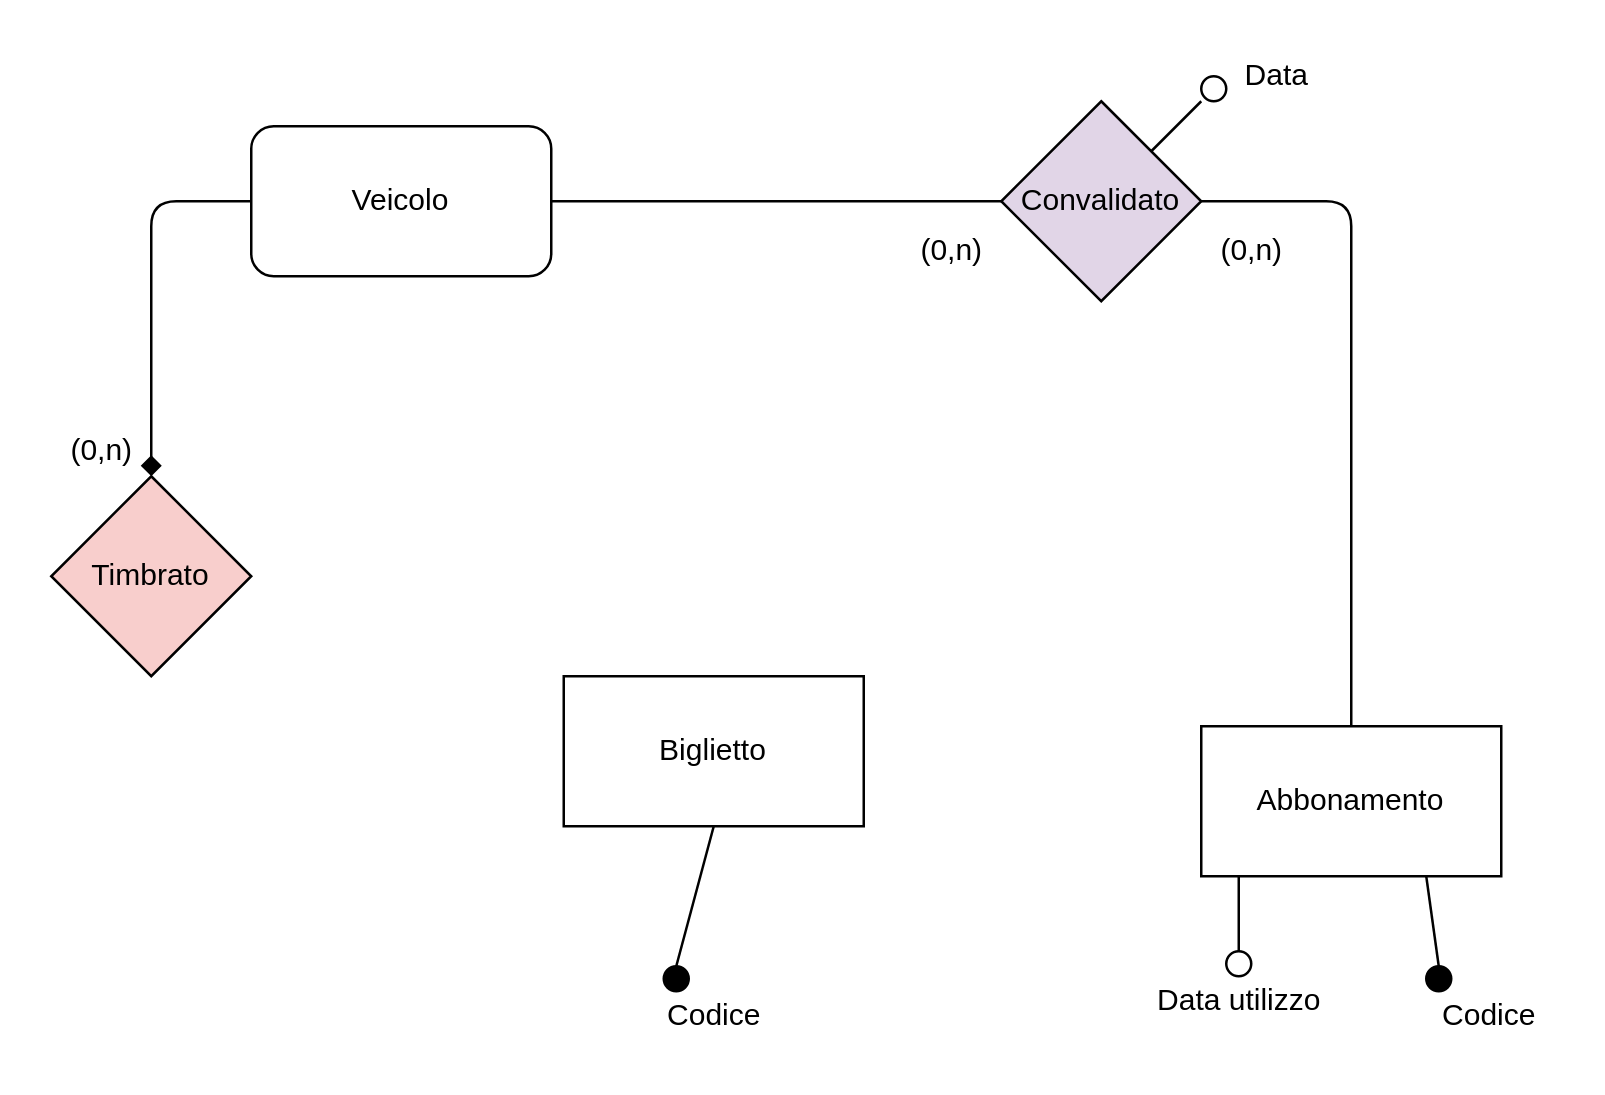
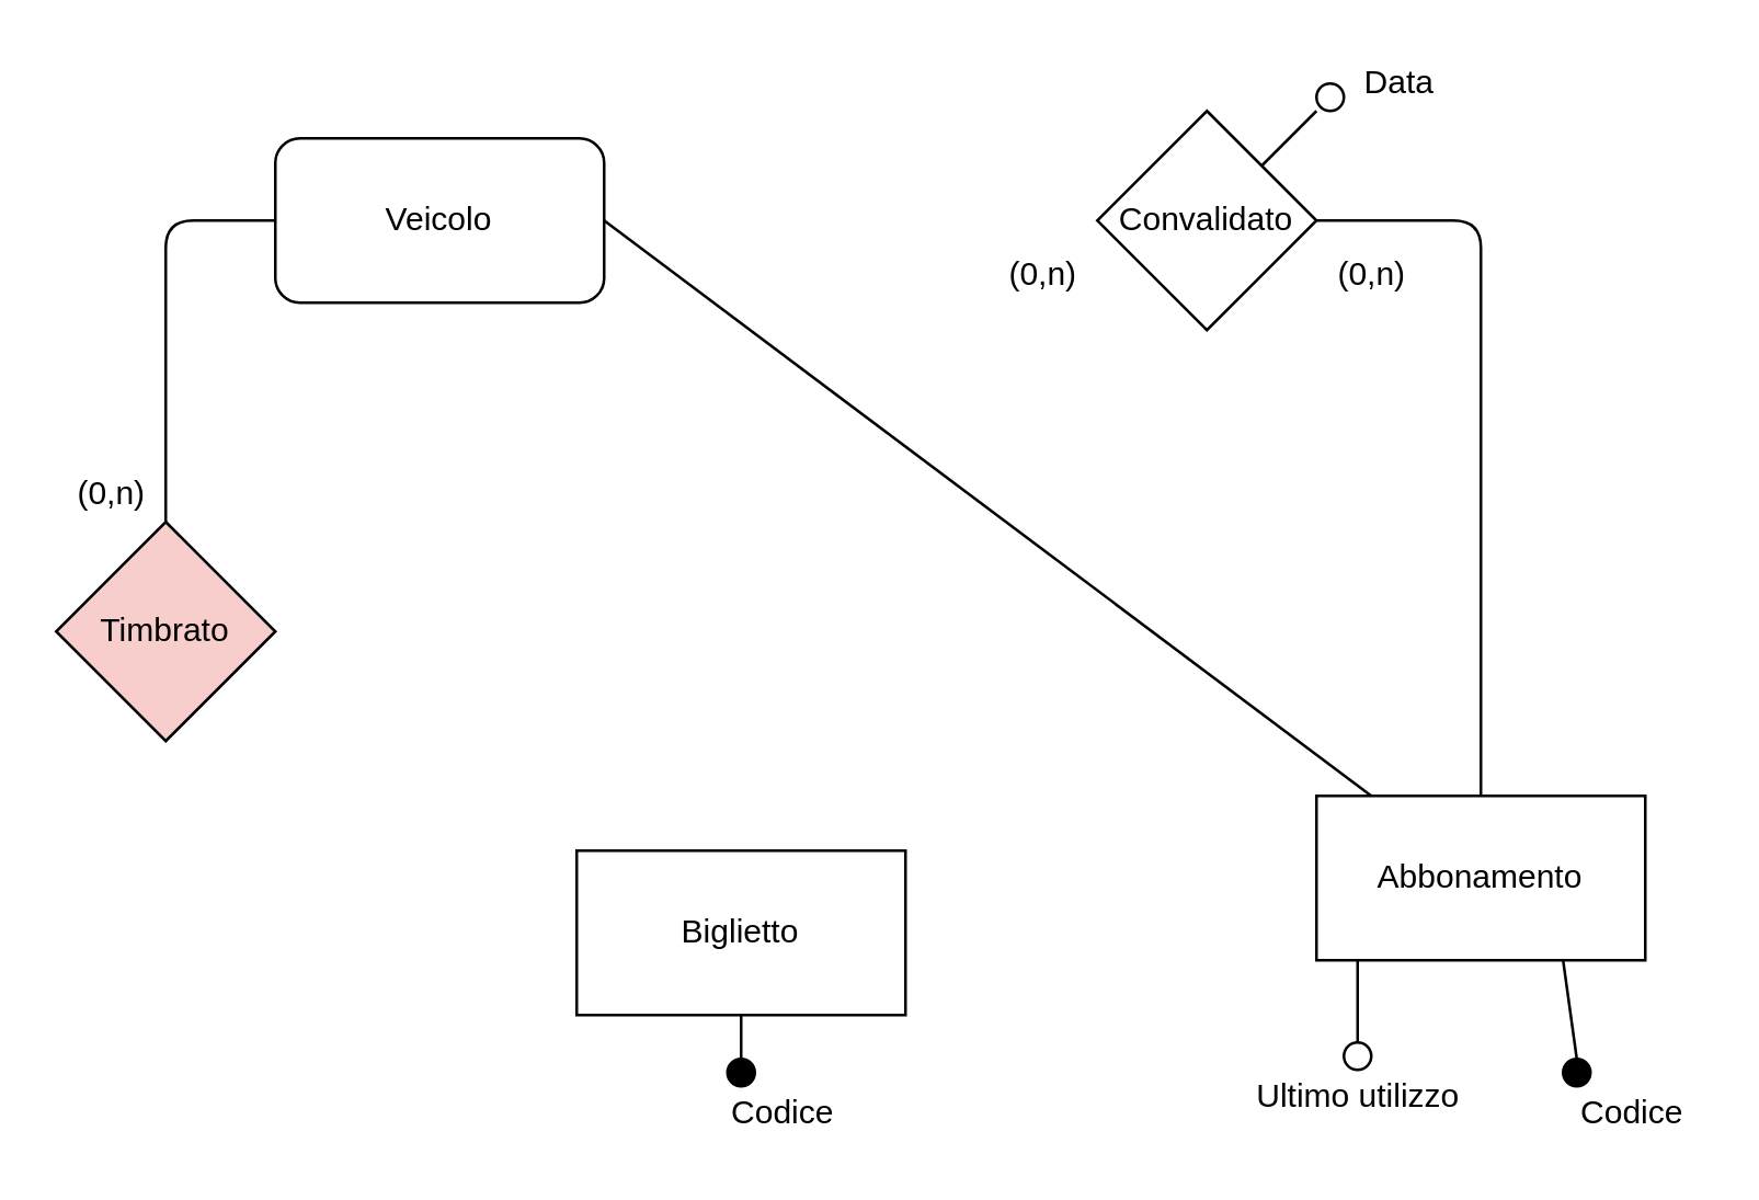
  <mxCell id="0" />
  <mxCell id="1" parent="0" />
- <mxCell id="2" value="Biglietto " style="rounded=0;whiteSpace=wrap;html=1;" parent="1" vertex="1"><mxGeometry x="225" y="270" width="120" height="60" as="geometry" /></mxCell>
+ <mxCell id="2" value="Biglietto " style="rounded=0;whiteSpace=wrap;html=1;" parent="1" vertex="1"><mxGeometry x="210" y="310" width="120" height="60" as="geometry" /></mxCell>
  <mxCell id="3" value="Abbonamento" style="rounded=0;whiteSpace=wrap;html=1;" parent="1" vertex="1"><mxGeometry x="480" y="290" width="120" height="60" as="geometry" /></mxCell>
  <mxCell id="4" value="" style="endArrow=none;html=1;entryX=0.5;entryY=1;entryDx=0;entryDy=0;" parent="1" edge="1"><mxGeometry width="50" height="50" relative="1" as="geometry"><mxPoint x="495" y="380" as="sourcePoint" /><mxPoint x="495" y="350" as="targetPoint" /></mxGeometry></mxCell>
  <mxCell id="5" value="" style="ellipse;whiteSpace=wrap;html=1;" parent="1" vertex="1"><mxGeometry x="490" y="380" width="10" height="10" as="geometry" /></mxCell>
- <mxCell id="6" value="Data utilizzo" style="text;html=1;align=center;verticalAlign=middle;resizable=0;points=[];autosize=1;" parent="1" vertex="1"><mxGeometry x="450" y="390" width="90" height="20" as="geometry" /></mxCell>
+ <mxCell id="6" value="Ultimo utilizzo" style="text;html=1;align=center;verticalAlign=middle;resizable=0;points=[];autosize=1;" parent="1" vertex="1"><mxGeometry x="450" y="390" width="90" height="20" as="geometry" /></mxCell>
  <mxCell id="7" value="" style="endArrow=none;html=1;entryX=0.5;entryY=1;entryDx=0;entryDy=0;exitX=0.5;exitY=0;exitDx=0;exitDy=0;" parent="1" source="8" target="2" edge="1"><mxGeometry width="50" height="50" relative="1" as="geometry"><mxPoint x="253" y="406" as="sourcePoint" /><mxPoint x="252.5" y="426" as="targetPoint" /></mxGeometry></mxCell>
  <mxCell id="8" value="" style="ellipse;whiteSpace=wrap;html=1;fillColor=#000000;" parent="1" vertex="1"><mxGeometry x="265" y="386" width="10" height="10" as="geometry" /></mxCell>
  <mxCell id="9" value="Codice" style="text;html=1;align=center;verticalAlign=middle;resizable=0;points=[];autosize=1;" parent="1" vertex="1"><mxGeometry x="260" y="396" width="50" height="20" as="geometry" /></mxCell>
  <mxCell id="10" value="" style="endArrow=none;html=1;entryX=0.75;entryY=1;entryDx=0;entryDy=0;exitX=0.5;exitY=0;exitDx=0;exitDy=0;" parent="1" source="11" target="3" edge="1"><mxGeometry width="50" height="50" relative="1" as="geometry"><mxPoint x="588" y="405.64" as="sourcePoint" /><mxPoint x="590.36" y="350" as="targetPoint" /></mxGeometry></mxCell>
  <mxCell id="11" value="" style="ellipse;whiteSpace=wrap;html=1;fillColor=#000000;" parent="1" vertex="1"><mxGeometry x="570" y="386" width="10" height="10" as="geometry" /></mxCell>
  <mxCell id="12" value="Codice" style="text;html=1;align=center;verticalAlign=middle;resizable=0;points=[];autosize=1;" parent="1" vertex="1"><mxGeometry x="570" y="396" width="50" height="20" as="geometry" /></mxCell>
  <mxCell id="13" value="Veicolo" style="whiteSpace=wrap;html=1;rounded=1;" parent="1" vertex="1"><mxGeometry x="100" y="50" width="120" height="60" as="geometry" /></mxCell>
  <mxCell id="14" value="Timbrato" style="rhombus;whiteSpace=wrap;html=1;fillColor=#f8cecc;" parent="1" vertex="1"><mxGeometry x="20" y="190" width="80" height="80" as="geometry" /></mxCell>
- <mxCell id="15" value="" style="endArrow=diamond;html=1;entryX=0.5;entryY=0;entryDx=0;entryDy=0;exitX=0;exitY=0.5;exitDx=0;exitDy=0;" parent="1" source="13" target="14" edge="1"><mxGeometry width="50" height="50" relative="1" as="geometry"><mxPoint x="20" y="490" as="sourcePoint" /><mxPoint x="70" y="440" as="targetPoint" /><Array as="points"><mxPoint x="60" y="80" /></Array></mxGeometry></mxCell>
- <mxCell id="16" value="Convalidato" style="rhombus;whiteSpace=wrap;html=1;fillColor=#e1d5e7;" parent="1" vertex="1"><mxGeometry x="400" y="40" width="80" height="80" as="geometry" /></mxCell>
+ <mxCell id="15" value="" style="endArrow=none;html=1;entryX=0.5;entryY=0;entryDx=0;entryDy=0;exitX=0;exitY=0.5;exitDx=0;exitDy=0;" parent="1" source="13" target="14" edge="1"><mxGeometry width="50" height="50" relative="1" as="geometry"><mxPoint x="20" y="490" as="sourcePoint" /><mxPoint x="70" y="440" as="targetPoint" /><Array as="points"><mxPoint x="60" y="80" /></Array></mxGeometry></mxCell>
+ <mxCell id="16" value="Convalidato" style="rhombus;whiteSpace=wrap;html=1;" parent="1" vertex="1"><mxGeometry x="400" y="40" width="80" height="80" as="geometry" /></mxCell>
  <mxCell id="17" value="" style="endArrow=none;html=1;entryX=0.5;entryY=0;entryDx=0;entryDy=0;exitX=1;exitY=0.5;exitDx=0;exitDy=0;" parent="1" source="16" target="3" edge="1"><mxGeometry width="50" height="50" relative="1" as="geometry"><mxPoint x="20" y="490" as="sourcePoint" /><mxPoint x="70" y="440" as="targetPoint" /><Array as="points"><mxPoint x="540" y="80" /></Array></mxGeometry></mxCell>
- <mxCell id="18" value="" style="endArrow=none;html=1;entryX=0;entryY=0.5;entryDx=0;entryDy=0;exitX=1;exitY=0.5;exitDx=0;exitDy=0;" parent="1" source="13" target="16" edge="1"><mxGeometry width="50" height="50" relative="1" as="geometry"><mxPoint x="20" y="490" as="sourcePoint" /><mxPoint x="70" y="440" as="targetPoint" /></mxGeometry></mxCell>
+ <mxCell id="18" value="" style="endArrow=none;html=1;exitX=1;exitY=0.5;exitDx=0;exitDy=0;" parent="1" source="13" target="3" edge="1"><mxGeometry width="50" height="50" relative="1" as="geometry"><mxPoint x="20" y="490" as="sourcePoint" /><mxPoint x="70" y="440" as="targetPoint" /></mxGeometry></mxCell>
  <mxCell id="19" value="(0,n)" style="text;html=1;align=center;verticalAlign=middle;resizable=0;points=[];autosize=1;" parent="1" vertex="1"><mxGeometry x="20" y="170" width="40" height="20" as="geometry" /></mxCell>
  <mxCell id="20" value="(0,n)" style="text;html=1;align=center;verticalAlign=middle;resizable=0;points=[];autosize=1;" parent="1" vertex="1"><mxGeometry x="480" y="90" width="40" height="20" as="geometry" /></mxCell>
  <mxCell id="21" value="(0,n)" style="text;html=1;align=center;verticalAlign=middle;resizable=0;points=[];autosize=1;" parent="1" vertex="1"><mxGeometry x="360" y="90" width="40" height="20" as="geometry" /></mxCell>
  <mxCell id="22" value="" style="endArrow=none;html=1;entryX=1;entryY=0;entryDx=0;entryDy=0;" parent="1" target="16" edge="1"><mxGeometry width="50" height="50" relative="1" as="geometry"><mxPoint x="480" y="40" as="sourcePoint" /><mxPoint x="70" y="440" as="targetPoint" /></mxGeometry></mxCell>
  <mxCell id="23" value="" style="ellipse;whiteSpace=wrap;html=1;" parent="1" vertex="1"><mxGeometry x="480" y="30" width="10" height="10" as="geometry" /></mxCell>
  <mxCell id="24" value="Data" style="text;html=1;align=center;verticalAlign=middle;resizable=0;points=[];autosize=1;" parent="1" vertex="1"><mxGeometry x="490" y="20" width="40" height="20" as="geometry" /></mxCell>
